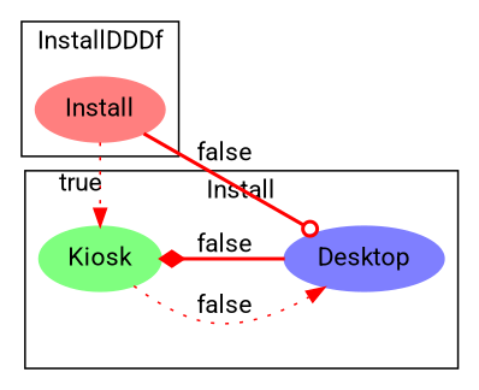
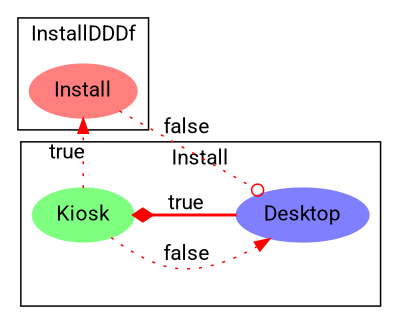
  digraph {
    fontname=Roboto
    rankdir=LR
    node [fontname=Roboto style=filled]
    edge [arrowhead=normal color=red fontname=Roboto style=dotted]
    n1 [color="#ff7f7f" label=Install]
    n2 [color="#7fff7f" label=Kiosk]
    n3 [color="#7f7fff" label=Desktop]
    subgraph cluster_1 {
      label=InstallDDDf
      n1
    }
    subgraph cluster_2 {
      label=Install
      n2
      n3
    }
-   n1 -> n2 [label=true]
-   n1 -> n3 [arrowhead=odot label=false style=bold]
+   n2 -> n1 [label=true]
+   n1 -> n3 [arrowhead=odot label=false]
    n2 -> n3 [label=false]
-   n3 -> n2 [arrowhead=diamond label=false style=bold]
+   n3 -> n2 [arrowhead=diamond label=true style=bold]
  }
